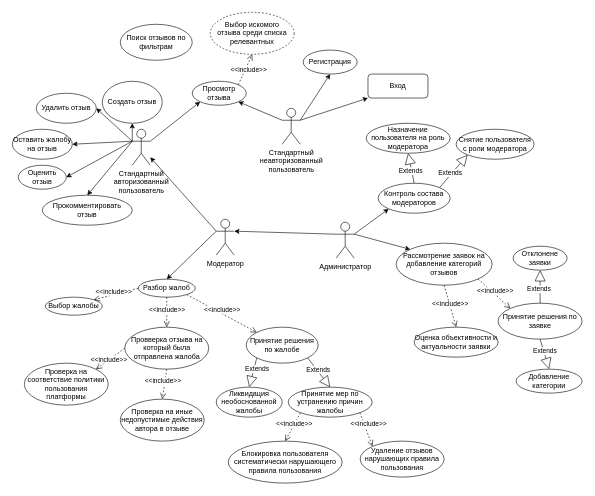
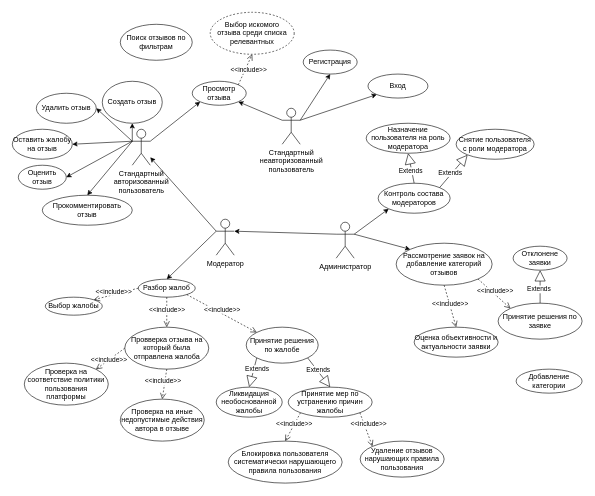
  <mxCell id="0" />
  <mxCell id="1" parent="0" />
  <mxCell id="2" value="Стандартный&lt;br&gt;неавторизованный&lt;br&gt;пользователь" style="shape=umlActor;verticalLabelPosition=bottom;verticalAlign=top;html=1;outlineConnect=0;" parent="1" vertex="1"><mxGeometry x="470" y="180" width="30" height="60" as="geometry" /></mxCell>
  <mxCell id="3" value="Просмотр отзыва" style="ellipse;whiteSpace=wrap;html=1;" parent="1" vertex="1"><mxGeometry x="320" y="135" width="90" height="40" as="geometry" /></mxCell>
  <mxCell id="4" value="Поиск отзывов по фильтрам" style="ellipse;whiteSpace=wrap;html=1;" parent="1" vertex="1"><mxGeometry x="200" y="40" width="120" height="60" as="geometry" /></mxCell>
  <mxCell id="5" value="" style="endArrow=classic;html=1;rounded=0;entryX=1;entryY=1;entryDx=0;entryDy=0;exitX=0;exitY=0.333;exitDx=0;exitDy=0;exitPerimeter=0;" parent="1" source="2" target="3" edge="1"><mxGeometry width="50" height="50" relative="1" as="geometry"><mxPoint x="600" y="245" as="sourcePoint" /><mxPoint x="780" y="275" as="targetPoint" /></mxGeometry></mxCell>
  <mxCell id="6" value="Выбор искомого&lt;br&gt;отзыва среди списка релевантных" style="ellipse;whiteSpace=wrap;html=1;dashed=1;" parent="1" vertex="1"><mxGeometry x="350" y="20" width="140" height="70" as="geometry" /></mxCell>
  <mxCell id="7" value="&amp;lt;&amp;lt;include&amp;gt;&amp;gt;" style="html=1;verticalAlign=bottom;endArrow=open;dashed=1;endSize=8;rounded=0;entryX=0.5;entryY=1;entryDx=0;entryDy=0;exitX=1;exitY=0;exitDx=0;exitDy=0;" parent="1" source="3" target="6" edge="1"><mxGeometry x="-0.204" y="-9" relative="1" as="geometry"><mxPoint x="630" y="145" as="sourcePoint" /><mxPoint x="650" y="105" as="targetPoint" /><mxPoint as="offset" /></mxGeometry></mxCell>
  <mxCell id="8" value="Регистрация" style="ellipse;whiteSpace=wrap;html=1;" parent="1" vertex="1"><mxGeometry x="505" y="83" width="90" height="40" as="geometry" /></mxCell>
- <mxCell id="9" value="Вход" style="whiteSpace=wrap;html=1;rounded=1;" parent="1" vertex="1"><mxGeometry x="613" y="123" width="100" height="40" as="geometry" /></mxCell>
+ <mxCell id="9" value="Вход" style="ellipse;whiteSpace=wrap;html=1;" parent="1" vertex="1"><mxGeometry x="613" y="123" width="100" height="40" as="geometry" /></mxCell>
  <mxCell id="10" value="" style="endArrow=classic;html=1;rounded=0;entryX=0.5;entryY=1;entryDx=0;entryDy=0;exitX=1;exitY=0.333;exitDx=0;exitDy=0;exitPerimeter=0;" parent="1" source="2" target="8" edge="1"><mxGeometry width="50" height="50" relative="1" as="geometry"><mxPoint x="510" y="210" as="sourcePoint" /><mxPoint x="550" y="175" as="targetPoint" /></mxGeometry></mxCell>
  <mxCell id="11" value="Стандартный&lt;br&gt;авторизованный&lt;br&gt;пользователь" style="shape=umlActor;verticalLabelPosition=bottom;verticalAlign=top;html=1;outlineConnect=0;" parent="1" vertex="1"><mxGeometry x="220" y="215" width="30" height="60" as="geometry" /></mxCell>
  <mxCell id="12" value="Создать отзыв" style="ellipse;whiteSpace=wrap;html=1;" parent="1" vertex="1"><mxGeometry x="170" y="135" width="100" height="70" as="geometry" /></mxCell>
  <mxCell id="13" value="Удалить отзыв" style="ellipse;whiteSpace=wrap;html=1;" parent="1" vertex="1"><mxGeometry x="60" y="155" width="100" height="50" as="geometry" /></mxCell>
  <mxCell id="14" value="Оставить жалобу на отзыв" style="ellipse;whiteSpace=wrap;html=1;rotation=0;" parent="1" vertex="1"><mxGeometry x="20" y="215" width="100" height="50" as="geometry" /></mxCell>
  <mxCell id="15" value="Оценить отзыв" style="ellipse;whiteSpace=wrap;html=1;" parent="1" vertex="1"><mxGeometry x="30" y="275" width="80" height="40" as="geometry" /></mxCell>
  <mxCell id="16" value="Прокомментировать отзыв" style="ellipse;whiteSpace=wrap;html=1;" parent="1" vertex="1"><mxGeometry x="70" y="325" width="150" height="50" as="geometry" /></mxCell>
  <mxCell id="17" value="" style="endArrow=classic;html=1;rounded=0;entryX=0.5;entryY=1;entryDx=0;entryDy=0;exitX=0;exitY=0.333;exitDx=0;exitDy=0;exitPerimeter=0;" parent="1" source="11" target="12" edge="1"><mxGeometry width="50" height="50" relative="1" as="geometry"><mxPoint x="560" y="125" as="sourcePoint" /><mxPoint x="630" y="170" as="targetPoint" /></mxGeometry></mxCell>
  <mxCell id="18" value="" style="endArrow=classic;html=1;rounded=0;entryX=1;entryY=0.5;entryDx=0;entryDy=0;exitX=0;exitY=0.333;exitDx=0;exitDy=0;exitPerimeter=0;" parent="1" source="11" target="13" edge="1"><mxGeometry width="50" height="50" relative="1" as="geometry"><mxPoint x="205" y="185" as="sourcePoint" /><mxPoint x="165" y="55" as="targetPoint" /></mxGeometry></mxCell>
  <mxCell id="19" value="" style="endArrow=classic;html=1;rounded=0;entryX=1;entryY=0.5;entryDx=0;entryDy=0;exitX=0;exitY=0.333;exitDx=0;exitDy=0;exitPerimeter=0;" parent="1" source="11" target="14" edge="1"><mxGeometry width="50" height="50" relative="1" as="geometry"><mxPoint x="215" y="195" as="sourcePoint" /><mxPoint x="175" y="65" as="targetPoint" /></mxGeometry></mxCell>
  <mxCell id="20" value="" style="endArrow=classic;html=1;rounded=0;entryX=1;entryY=0.5;entryDx=0;entryDy=0;exitX=0;exitY=0.333;exitDx=0;exitDy=0;exitPerimeter=0;" parent="1" source="11" target="15" edge="1"><mxGeometry width="50" height="50" relative="1" as="geometry"><mxPoint x="225" y="205" as="sourcePoint" /><mxPoint x="185" y="75" as="targetPoint" /></mxGeometry></mxCell>
  <mxCell id="21" value="" style="endArrow=classic;html=1;rounded=0;entryX=0.5;entryY=0;entryDx=0;entryDy=0;exitX=0;exitY=0.333;exitDx=0;exitDy=0;exitPerimeter=0;" parent="1" source="11" target="16" edge="1"><mxGeometry width="50" height="50" relative="1" as="geometry"><mxPoint x="235" y="215" as="sourcePoint" /><mxPoint x="195" y="85" as="targetPoint" /></mxGeometry></mxCell>
  <mxCell id="22" value="" style="endArrow=classic;html=1;rounded=0;exitX=1;exitY=0.333;exitDx=0;exitDy=0;exitPerimeter=0;entryX=0;entryY=1;entryDx=0;entryDy=0;" parent="1" source="11" target="3" edge="1"><mxGeometry width="50" height="50" relative="1" as="geometry"><mxPoint x="480" y="210" as="sourcePoint" /><mxPoint x="370" y="275" as="targetPoint" /></mxGeometry></mxCell>
  <mxCell id="23" value="Модератор" style="shape=umlActor;verticalLabelPosition=bottom;verticalAlign=top;html=1;outlineConnect=0;" parent="1" vertex="1"><mxGeometry x="360" y="365" width="30" height="60" as="geometry" /></mxCell>
  <mxCell id="24" value="Разбор жалоб" style="ellipse;whiteSpace=wrap;html=1;" parent="1" vertex="1"><mxGeometry x="230" y="465" width="95" height="30" as="geometry" /></mxCell>
  <mxCell id="25" value="Принятие решения по жалобе" style="ellipse;whiteSpace=wrap;html=1;" parent="1" vertex="1"><mxGeometry x="410" y="545" width="120" height="60" as="geometry" /></mxCell>
  <mxCell id="26" value="Выбор жалобы" style="ellipse;whiteSpace=wrap;html=1;" parent="1" vertex="1"><mxGeometry x="75" y="495" width="95" height="30" as="geometry" /></mxCell>
  <mxCell id="27" value="Провверка отзыва на который была отправлена жалоба" style="ellipse;whiteSpace=wrap;html=1;" parent="1" vertex="1"><mxGeometry x="207.5" y="545" width="140" height="70" as="geometry" /></mxCell>
  <mxCell id="28" value="Проверка на соответствие политики пользования платформы" style="ellipse;whiteSpace=wrap;html=1;" parent="1" vertex="1"><mxGeometry x="40" y="605" width="140" height="70" as="geometry" /></mxCell>
  <mxCell id="29" value="Проверка на иные недопустимые действия автора в отзыве" style="ellipse;whiteSpace=wrap;html=1;" parent="1" vertex="1"><mxGeometry x="200" y="665" width="140" height="70" as="geometry" /></mxCell>
  <mxCell id="30" value="&amp;lt;&amp;lt;include&amp;gt;&amp;gt;" style="html=1;verticalAlign=bottom;endArrow=open;dashed=1;endSize=8;rounded=0;entryX=1;entryY=0;entryDx=0;entryDy=0;exitX=0;exitY=0.5;exitDx=0;exitDy=0;" parent="1" source="27" target="28" edge="1"><mxGeometry x="0.265" y="7" relative="1" as="geometry"><mxPoint x="446.46" y="150.7" as="sourcePoint" /><mxPoint x="500" y="85" as="targetPoint" /><mxPoint as="offset" /><Array as="points" /></mxGeometry></mxCell>
  <mxCell id="31" value="&amp;lt;&amp;lt;include&amp;gt;&amp;gt;" style="html=1;verticalAlign=bottom;endArrow=open;dashed=1;endSize=8;rounded=0;entryX=0.5;entryY=0;entryDx=0;entryDy=0;exitX=0.5;exitY=1;exitDx=0;exitDy=0;" parent="1" source="27" target="29" edge="1"><mxGeometry x="0.172" y="-2" relative="1" as="geometry"><mxPoint x="120.503" y="584.749" as="sourcePoint" /><mxPoint x="79.497" y="625.251" as="targetPoint" /><mxPoint as="offset" /></mxGeometry></mxCell>
  <mxCell id="32" value="&amp;lt;&amp;lt;include&amp;gt;&amp;gt;" style="html=1;verticalAlign=bottom;endArrow=open;dashed=1;endSize=8;rounded=0;entryX=0.5;entryY=0;entryDx=0;entryDy=0;exitX=0.5;exitY=1;exitDx=0;exitDy=0;" parent="1" source="24" target="27" edge="1"><mxGeometry x="0.2" relative="1" as="geometry"><mxPoint x="210" y="505" as="sourcePoint" /><mxPoint x="380" y="635" as="targetPoint" /><mxPoint as="offset" /></mxGeometry></mxCell>
  <mxCell id="33" value="&amp;lt;&amp;lt;include&amp;gt;&amp;gt;" style="html=1;verticalAlign=bottom;endArrow=open;dashed=1;endSize=8;rounded=0;entryX=1;entryY=0;entryDx=0;entryDy=0;exitX=0;exitY=0.5;exitDx=0;exitDy=0;" parent="1" source="24" target="26" edge="1"><mxGeometry x="0.117" y="4" relative="1" as="geometry"><mxPoint x="223.682" y="500.533" as="sourcePoint" /><mxPoint x="180" y="535" as="targetPoint" /><mxPoint as="offset" /></mxGeometry></mxCell>
  <mxCell id="34" value="&amp;lt;&amp;lt;include&amp;gt;&amp;gt;" style="html=1;verticalAlign=bottom;endArrow=open;dashed=1;endSize=8;rounded=0;entryX=0;entryY=0;entryDx=0;entryDy=0;exitX=1;exitY=1;exitDx=0;exitDy=0;" parent="1" source="24" target="25" edge="1"><mxGeometry x="0.027" y="-2" relative="1" as="geometry"><mxPoint x="410" y="515" as="sourcePoint" /><mxPoint x="166.422" y="509.5" as="targetPoint" /><mxPoint as="offset" /></mxGeometry></mxCell>
  <mxCell id="35" value="Ликвидация необоснованной жалобы" style="ellipse;whiteSpace=wrap;html=1;" parent="1" vertex="1"><mxGeometry x="360" y="645" width="110" height="50" as="geometry" /></mxCell>
  <mxCell id="36" value="Принятие мер по устранению причин жалобы" style="ellipse;whiteSpace=wrap;html=1;" parent="1" vertex="1"><mxGeometry x="480" y="645" width="140" height="50" as="geometry" /></mxCell>
  <mxCell id="37" value="" style="endArrow=classic;html=1;rounded=0;exitX=0;exitY=0.333;exitDx=0;exitDy=0;exitPerimeter=0;entryX=0.5;entryY=0;entryDx=0;entryDy=0;" parent="1" source="23" target="24" edge="1"><mxGeometry width="50" height="50" relative="1" as="geometry"><mxPoint x="260" y="245" as="sourcePoint" /><mxPoint x="370" y="165" as="targetPoint" /></mxGeometry></mxCell>
  <mxCell id="38" value="Блокировка пользователя систематически нарушающего правила пользования" style="ellipse;whiteSpace=wrap;html=1;" parent="1" vertex="1"><mxGeometry x="380" y="735" width="190" height="70" as="geometry" /></mxCell>
  <mxCell id="39" value="Extends" style="endArrow=block;endSize=16;endFill=0;html=1;rounded=0;exitX=0;exitY=1;exitDx=0;exitDy=0;entryX=0.5;entryY=0;entryDx=0;entryDy=0;" parent="1" source="25" target="35" edge="1"><mxGeometry x="-0.278" y="5" width="160" relative="1" as="geometry"><mxPoint x="740" y="465" as="sourcePoint" /><mxPoint x="660" y="405" as="targetPoint" /><mxPoint as="offset" /></mxGeometry></mxCell>
  <mxCell id="40" value="Extends" style="endArrow=block;endSize=16;endFill=0;html=1;rounded=0;exitX=1;exitY=1;exitDx=0;exitDy=0;entryX=0.5;entryY=0;entryDx=0;entryDy=0;" parent="1" source="25" target="36" edge="1"><mxGeometry x="-0.168" y="2" width="160" relative="1" as="geometry"><mxPoint x="380" y="405" as="sourcePoint" /><mxPoint x="300" y="345" as="targetPoint" /><mxPoint as="offset" /></mxGeometry></mxCell>
  <mxCell id="41" value="Удаление отзывов нарушающих правила пользования" style="ellipse;whiteSpace=wrap;html=1;" parent="1" vertex="1"><mxGeometry x="600" y="735" width="140" height="60" as="geometry" /></mxCell>
  <mxCell id="42" value="&amp;lt;&amp;lt;include&amp;gt;&amp;gt;" style="html=1;verticalAlign=bottom;endArrow=open;dashed=1;endSize=8;rounded=0;entryX=0.5;entryY=0;entryDx=0;entryDy=0;exitX=0;exitY=1;exitDx=0;exitDy=0;" parent="1" source="36" target="38" edge="1"><mxGeometry x="0.08" y="4" relative="1" as="geometry"><mxPoint x="670" y="615" as="sourcePoint" /><mxPoint x="660" y="535" as="targetPoint" /><mxPoint as="offset" /></mxGeometry></mxCell>
  <mxCell id="43" value="&amp;lt;&amp;lt;include&amp;gt;&amp;gt;" style="html=1;verticalAlign=bottom;endArrow=open;dashed=1;endSize=8;rounded=0;entryX=0;entryY=0;entryDx=0;entryDy=0;exitX=1;exitY=1;exitDx=0;exitDy=0;" parent="1" source="36" target="41" edge="1"><mxGeometry x="0.08" y="4" relative="1" as="geometry"><mxPoint x="510.503" y="697.678" as="sourcePoint" /><mxPoint x="485" y="745" as="targetPoint" /><mxPoint as="offset" /></mxGeometry></mxCell>
  <mxCell id="44" value="Администратор" style="shape=umlActor;verticalLabelPosition=bottom;verticalAlign=top;html=1;outlineConnect=0;" parent="1" vertex="1"><mxGeometry x="560" y="370" width="30" height="60" as="geometry" /></mxCell>
  <mxCell id="45" value="Контроль состава модераторов" style="ellipse;whiteSpace=wrap;html=1;" parent="1" vertex="1"><mxGeometry x="630" y="305" width="120" height="50" as="geometry" /></mxCell>
  <mxCell id="46" value="Назначение пользователя на роль модератора" style="ellipse;whiteSpace=wrap;html=1;" parent="1" vertex="1"><mxGeometry x="610" y="205" width="140" height="50" as="geometry" /></mxCell>
  <mxCell id="47" value="Снятие пользователя с роли модератора" style="ellipse;whiteSpace=wrap;html=1;" parent="1" vertex="1"><mxGeometry x="760" y="215" width="130" height="50" as="geometry" /></mxCell>
  <mxCell id="48" value="Extends" style="endArrow=block;endSize=16;endFill=0;html=1;rounded=0;exitX=1;exitY=0;exitDx=0;exitDy=0;entryX=0;entryY=1;entryDx=0;entryDy=0;" parent="1" source="45" target="47" edge="1"><mxGeometry x="-0.168" y="2" width="160" relative="1" as="geometry"><mxPoint x="522.426" y="606.213" as="sourcePoint" /><mxPoint x="560" y="655" as="targetPoint" /><mxPoint as="offset" /></mxGeometry></mxCell>
  <mxCell id="49" value="Extends" style="endArrow=block;endSize=16;endFill=0;html=1;rounded=0;exitX=0.5;exitY=0;exitDx=0;exitDy=0;entryX=0.5;entryY=1;entryDx=0;entryDy=0;" parent="1" source="45" target="46" edge="1"><mxGeometry x="-0.168" y="2" width="160" relative="1" as="geometry"><mxPoint x="742.426" y="322.322" as="sourcePoint" /><mxPoint x="807.574" y="272.678" as="targetPoint" /><mxPoint as="offset" /></mxGeometry></mxCell>
  <mxCell id="50" value="" style="endArrow=classic;html=1;rounded=0;exitX=1;exitY=0.333;exitDx=0;exitDy=0;exitPerimeter=0;entryX=0;entryY=1;entryDx=0;entryDy=0;" parent="1" source="44" target="45" edge="1"><mxGeometry width="50" height="50" relative="1" as="geometry"><mxPoint x="370" y="395" as="sourcePoint" /><mxPoint x="700" y="425" as="targetPoint" /></mxGeometry></mxCell>
  <mxCell id="51" value="Рассмотрение заявок на добавление категорий отзывов" style="ellipse;whiteSpace=wrap;html=1;" parent="1" vertex="1"><mxGeometry x="660" y="405" width="160" height="70" as="geometry" /></mxCell>
  <mxCell id="52" value="" style="endArrow=classic;html=1;rounded=0;entryX=0;entryY=0;entryDx=0;entryDy=0;exitX=1;exitY=0.333;exitDx=0;exitDy=0;exitPerimeter=0;" parent="1" source="44" target="51" edge="1"><mxGeometry width="50" height="50" relative="1" as="geometry"><mxPoint x="640" y="400" as="sourcePoint" /><mxPoint x="656.963" y="357.42" as="targetPoint" /></mxGeometry></mxCell>
  <mxCell id="53" value="Оценка объективности и актуальности заявки" style="ellipse;whiteSpace=wrap;html=1;" parent="1" vertex="1"><mxGeometry x="690" y="545" width="140" height="50" as="geometry" /></mxCell>
  <mxCell id="54" value="Принятие решения по заявке" style="ellipse;whiteSpace=wrap;html=1;" parent="1" vertex="1"><mxGeometry x="830" y="505" width="140" height="60" as="geometry" /></mxCell>
  <mxCell id="55" value="&amp;lt;&amp;lt;include&amp;gt;&amp;gt;" style="html=1;verticalAlign=bottom;endArrow=open;dashed=1;endSize=8;rounded=0;entryX=0;entryY=0;entryDx=0;entryDy=0;exitX=1;exitY=1;exitDx=0;exitDy=0;" parent="1" source="51" target="54" edge="1"><mxGeometry x="0.1" y="-3" relative="1" as="geometry"><mxPoint x="850" y="505" as="sourcePoint" /><mxPoint x="166.773" y="509.614" as="targetPoint" /><mxPoint x="1" as="offset" /></mxGeometry></mxCell>
  <mxCell id="56" value="&amp;lt;&amp;lt;include&amp;gt;&amp;gt;" style="html=1;verticalAlign=bottom;endArrow=open;dashed=1;endSize=8;rounded=0;entryX=0.5;entryY=0;entryDx=0;entryDy=0;exitX=0.5;exitY=1;exitDx=0;exitDy=0;" parent="1" source="51" target="53" edge="1"><mxGeometry x="0.145" y="-1" relative="1" as="geometry"><mxPoint x="806.839" y="426.111" as="sourcePoint" /><mxPoint x="849.79" y="372.42" as="targetPoint" /><mxPoint x="-1" as="offset" /></mxGeometry></mxCell>
  <mxCell id="57" value="Добавление&lt;br&gt;категории" style="ellipse;whiteSpace=wrap;html=1;" parent="1" vertex="1"><mxGeometry x="860" y="615" width="110" height="40" as="geometry" /></mxCell>
  <mxCell id="58" value="Отклонене заявки" style="ellipse;whiteSpace=wrap;html=1;" parent="1" vertex="1"><mxGeometry x="855" y="410" width="90" height="40" as="geometry" /></mxCell>
- <mxCell id="59" value="Extends" style="endArrow=block;endSize=16;endFill=0;html=1;rounded=0;exitX=0.5;exitY=1;exitDx=0;exitDy=0;entryX=0.5;entryY=0;entryDx=0;entryDy=0;" parent="1" source="54" target="57" edge="1"><mxGeometry x="-0.168" y="2" width="160" relative="1" as="geometry"><mxPoint x="670" y="635" as="sourcePoint" /><mxPoint x="700" y="695" as="targetPoint" /><mxPoint as="offset" /></mxGeometry></mxCell>
  <mxCell id="60" value="Extends" style="endArrow=block;endSize=16;endFill=0;html=1;rounded=0;exitX=0.5;exitY=0;exitDx=0;exitDy=0;entryX=0.5;entryY=1;entryDx=0;entryDy=0;" parent="1" source="54" target="58" edge="1"><mxGeometry x="-0.168" y="2" width="160" relative="1" as="geometry"><mxPoint x="910" y="575" as="sourcePoint" /><mxPoint x="935" y="615" as="targetPoint" /><mxPoint as="offset" /></mxGeometry></mxCell>
  <mxCell id="61" value="" style="endArrow=classic;html=1;rounded=0;entryX=0;entryY=1;entryDx=0;entryDy=0;exitX=1;exitY=0.333;exitDx=0;exitDy=0;exitPerimeter=0;" edge="1" parent="1" source="2" target="9"><mxGeometry width="50" height="50" relative="1" as="geometry"><mxPoint x="690" y="141" as="sourcePoint" /><mxPoint x="524" y="422" as="targetPoint" /></mxGeometry></mxCell>
  <mxCell id="62" value="" style="endArrow=classic;html=1;rounded=0;exitX=0;exitY=0.333;exitDx=0;exitDy=0;exitPerimeter=0;" edge="1" parent="1" source="23" target="11"><mxGeometry width="50" height="50" relative="1" as="geometry"><mxPoint x="318" y="388" as="sourcePoint" /><mxPoint x="560" y="133" as="targetPoint" /></mxGeometry></mxCell>
  <mxCell id="63" value="" style="endArrow=classic;html=1;rounded=0;exitX=0;exitY=0.333;exitDx=0;exitDy=0;exitPerimeter=0;entryX=1;entryY=0.333;entryDx=0;entryDy=0;entryPerimeter=0;" edge="1" parent="1" source="44" target="23"><mxGeometry width="50" height="50" relative="1" as="geometry"><mxPoint x="370" y="395" as="sourcePoint" /><mxPoint x="363" y="308" as="targetPoint" /></mxGeometry></mxCell>
